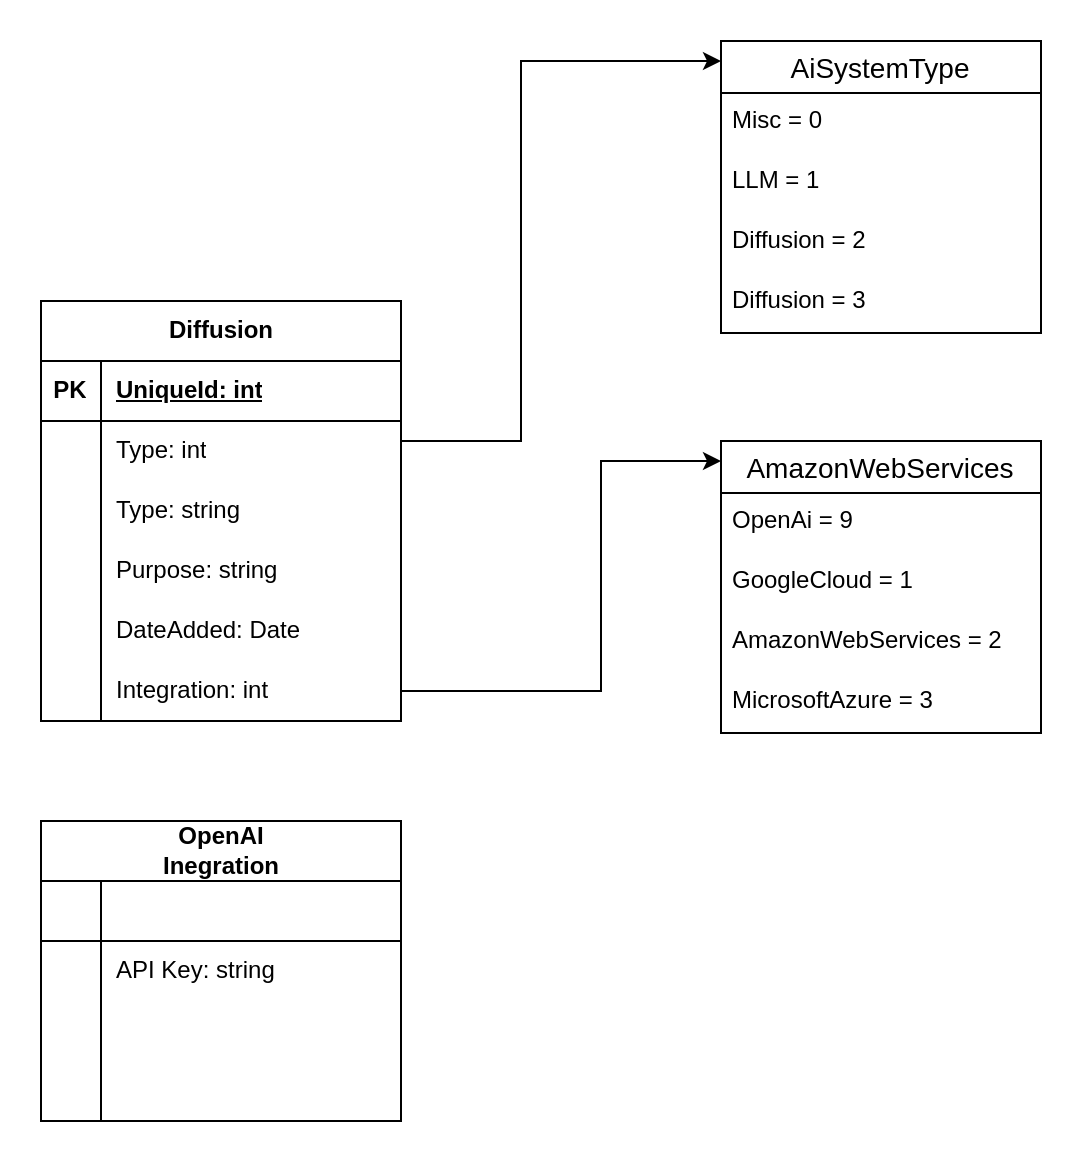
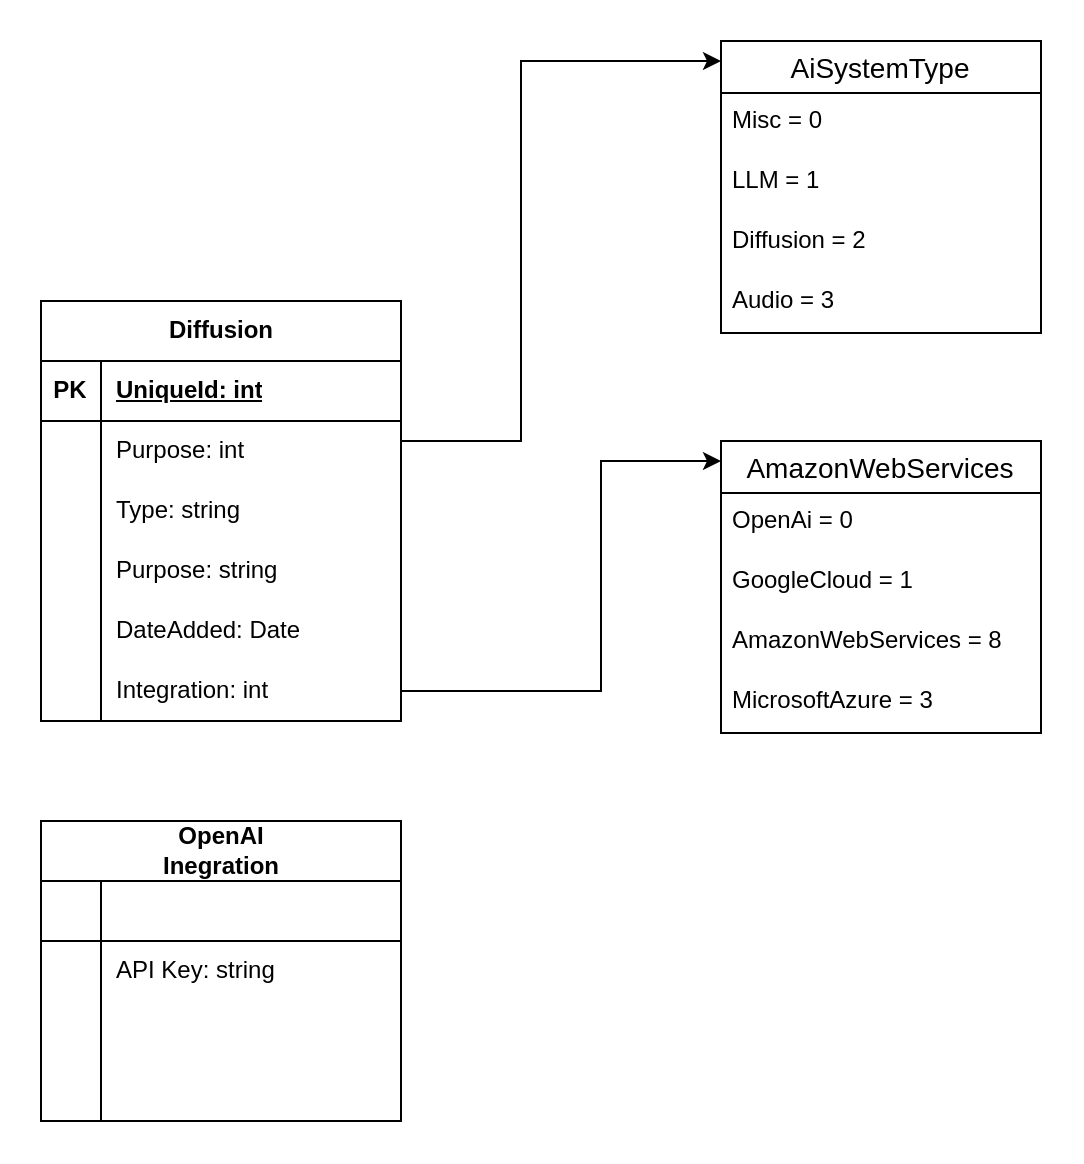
  <mxCell id="0" />
  <mxCell id="1" parent="0" />
  <mxCell id="2" value="Diffusion" style="shape=table;startSize=30;container=1;collapsible=1;childLayout=tableLayout;fixedRows=1;rowLines=0;fontStyle=1;align=center;resizeLast=1;html=1;" vertex="1" parent="1"><mxGeometry x="20" y="150" width="180" height="210" as="geometry" /></mxCell>
  <mxCell id="3" value="" style="shape=tableRow;horizontal=0;startSize=0;swimlaneHead=0;swimlaneBody=0;fillColor=none;collapsible=0;dropTarget=0;points=[[0,0.5],[1,0.5]];portConstraint=eastwest;top=0;left=0;right=0;bottom=1;" vertex="1" parent="2"><mxGeometry y="30" width="180" height="30" as="geometry" /></mxCell>
  <mxCell id="4" value="PK" style="shape=partialRectangle;connectable=0;fillColor=none;top=0;left=0;bottom=0;right=0;fontStyle=1;overflow=hidden;whiteSpace=wrap;html=1;" vertex="1" parent="3"><mxGeometry width="30" height="30" as="geometry"><mxRectangle width="30" height="30" as="alternateBounds" /></mxGeometry></mxCell>
  <mxCell id="5" value="UniqueId: int" style="shape=partialRectangle;connectable=0;fillColor=none;top=0;left=0;bottom=0;right=0;align=left;spacingLeft=6;fontStyle=5;overflow=hidden;whiteSpace=wrap;html=1;" vertex="1" parent="3"><mxGeometry x="30" width="150" height="30" as="geometry"><mxRectangle width="150" height="30" as="alternateBounds" /></mxGeometry></mxCell>
  <mxCell id="6" value="" style="shape=tableRow;horizontal=0;startSize=0;swimlaneHead=0;swimlaneBody=0;fillColor=none;collapsible=0;dropTarget=0;points=[[0,0.5],[1,0.5]];portConstraint=eastwest;top=0;left=0;right=0;bottom=0;" vertex="1" parent="2"><mxGeometry y="60" width="180" height="30" as="geometry" /></mxCell>
  <mxCell id="7" value="" style="shape=partialRectangle;connectable=0;fillColor=none;top=0;left=0;bottom=0;right=0;editable=1;overflow=hidden;whiteSpace=wrap;html=1;" vertex="1" parent="6"><mxGeometry width="30" height="30" as="geometry"><mxRectangle width="30" height="30" as="alternateBounds" /></mxGeometry></mxCell>
- <mxCell id="8" value="Type: int" style="shape=partialRectangle;connectable=0;fillColor=none;top=0;left=0;bottom=0;right=0;align=left;spacingLeft=6;overflow=hidden;whiteSpace=wrap;html=1;" vertex="1" parent="6"><mxGeometry x="30" width="150" height="30" as="geometry"><mxRectangle width="150" height="30" as="alternateBounds" /></mxGeometry></mxCell>
+ <mxCell id="8" value="Purpose: int" style="shape=partialRectangle;connectable=0;fillColor=none;top=0;left=0;bottom=0;right=0;align=left;spacingLeft=6;overflow=hidden;whiteSpace=wrap;html=1;" vertex="1" parent="6"><mxGeometry x="30" width="150" height="30" as="geometry"><mxRectangle width="150" height="30" as="alternateBounds" /></mxGeometry></mxCell>
  <mxCell id="9" value="" style="shape=tableRow;horizontal=0;startSize=0;swimlaneHead=0;swimlaneBody=0;fillColor=none;collapsible=0;dropTarget=0;points=[[0,0.5],[1,0.5]];portConstraint=eastwest;top=0;left=0;right=0;bottom=0;" vertex="1" parent="2"><mxGeometry y="90" width="180" height="30" as="geometry" /></mxCell>
  <mxCell id="10" value="" style="shape=partialRectangle;connectable=0;fillColor=none;top=0;left=0;bottom=0;right=0;editable=1;overflow=hidden;whiteSpace=wrap;html=1;" vertex="1" parent="9"><mxGeometry width="30" height="30" as="geometry"><mxRectangle width="30" height="30" as="alternateBounds" /></mxGeometry></mxCell>
  <mxCell id="11" value="Type: string" style="shape=partialRectangle;connectable=0;fillColor=none;top=0;left=0;bottom=0;right=0;align=left;spacingLeft=6;overflow=hidden;whiteSpace=wrap;html=1;" vertex="1" parent="9"><mxGeometry x="30" width="150" height="30" as="geometry"><mxRectangle width="150" height="30" as="alternateBounds" /></mxGeometry></mxCell>
  <mxCell id="12" value="" style="shape=tableRow;horizontal=0;startSize=0;swimlaneHead=0;swimlaneBody=0;fillColor=none;collapsible=0;dropTarget=0;points=[[0,0.5],[1,0.5]];portConstraint=eastwest;top=0;left=0;right=0;bottom=0;" vertex="1" parent="2"><mxGeometry y="120" width="180" height="30" as="geometry" /></mxCell>
  <mxCell id="13" value="" style="shape=partialRectangle;connectable=0;fillColor=none;top=0;left=0;bottom=0;right=0;editable=1;overflow=hidden;whiteSpace=wrap;html=1;" vertex="1" parent="12"><mxGeometry width="30" height="30" as="geometry"><mxRectangle width="30" height="30" as="alternateBounds" /></mxGeometry></mxCell>
  <mxCell id="14" value="Purpose: string" style="shape=partialRectangle;connectable=0;fillColor=none;top=0;left=0;bottom=0;right=0;align=left;spacingLeft=6;overflow=hidden;whiteSpace=wrap;html=1;" vertex="1" parent="12"><mxGeometry x="30" width="150" height="30" as="geometry"><mxRectangle width="150" height="30" as="alternateBounds" /></mxGeometry></mxCell>
  <mxCell id="15" value="" style="shape=tableRow;horizontal=0;startSize=0;swimlaneHead=0;swimlaneBody=0;fillColor=none;collapsible=0;dropTarget=0;points=[[0,0.5],[1,0.5]];portConstraint=eastwest;top=0;left=0;right=0;bottom=0;" vertex="1" parent="2"><mxGeometry y="150" width="180" height="30" as="geometry" /></mxCell>
  <mxCell id="16" value="" style="shape=partialRectangle;connectable=0;fillColor=none;top=0;left=0;bottom=0;right=0;editable=1;overflow=hidden;whiteSpace=wrap;html=1;" vertex="1" parent="15"><mxGeometry width="30" height="30" as="geometry"><mxRectangle width="30" height="30" as="alternateBounds" /></mxGeometry></mxCell>
  <mxCell id="17" value="DateAdded: Date" style="shape=partialRectangle;connectable=0;fillColor=none;top=0;left=0;bottom=0;right=0;align=left;spacingLeft=6;overflow=hidden;whiteSpace=wrap;html=1;" vertex="1" parent="15"><mxGeometry x="30" width="150" height="30" as="geometry"><mxRectangle width="150" height="30" as="alternateBounds" /></mxGeometry></mxCell>
  <mxCell id="18" value="" style="shape=tableRow;horizontal=0;startSize=0;swimlaneHead=0;swimlaneBody=0;fillColor=none;collapsible=0;dropTarget=0;points=[[0,0.5],[1,0.5]];portConstraint=eastwest;top=0;left=0;right=0;bottom=0;" vertex="1" parent="2"><mxGeometry y="180" width="180" height="30" as="geometry" /></mxCell>
  <mxCell id="19" value="" style="shape=partialRectangle;connectable=0;fillColor=none;top=0;left=0;bottom=0;right=0;editable=1;overflow=hidden;whiteSpace=wrap;html=1;" vertex="1" parent="18"><mxGeometry width="30" height="30" as="geometry"><mxRectangle width="30" height="30" as="alternateBounds" /></mxGeometry></mxCell>
  <mxCell id="20" value="Integration: int" style="shape=partialRectangle;connectable=0;fillColor=none;top=0;left=0;bottom=0;right=0;align=left;spacingLeft=6;overflow=hidden;whiteSpace=wrap;html=1;" vertex="1" parent="18"><mxGeometry x="30" width="150" height="30" as="geometry"><mxRectangle width="150" height="30" as="alternateBounds" /></mxGeometry></mxCell>
  <mxCell id="21" value="AiSystemType" style="swimlane;fontStyle=0;childLayout=stackLayout;horizontal=1;startSize=26;horizontalStack=0;resizeParent=1;resizeParentMax=0;resizeLast=0;collapsible=1;marginBottom=0;align=center;fontSize=14;" vertex="1" parent="1"><mxGeometry x="360" y="20" width="160" height="146" as="geometry" /></mxCell>
  <mxCell id="22" value="Misc = 0" style="text;strokeColor=none;fillColor=none;spacingLeft=4;spacingRight=4;overflow=hidden;rotatable=0;points=[[0,0.5],[1,0.5]];portConstraint=eastwest;fontSize=12;whiteSpace=wrap;html=1;" vertex="1" parent="21"><mxGeometry y="26" width="160" height="30" as="geometry" /></mxCell>
  <mxCell id="23" value="LLM = 1" style="text;strokeColor=none;fillColor=none;spacingLeft=4;spacingRight=4;overflow=hidden;rotatable=0;points=[[0,0.5],[1,0.5]];portConstraint=eastwest;fontSize=12;whiteSpace=wrap;html=1;" vertex="1" parent="21"><mxGeometry y="56" width="160" height="30" as="geometry" /></mxCell>
  <mxCell id="24" value="Diffusion = 2" style="text;strokeColor=none;fillColor=none;spacingLeft=4;spacingRight=4;overflow=hidden;rotatable=0;points=[[0,0.5],[1,0.5]];portConstraint=eastwest;fontSize=12;whiteSpace=wrap;html=1;" vertex="1" parent="21"><mxGeometry y="86" width="160" height="30" as="geometry" /></mxCell>
- <mxCell id="25" value="Diffusion = 3" style="text;strokeColor=none;fillColor=none;spacingLeft=4;spacingRight=4;overflow=hidden;rotatable=0;points=[[0,0.5],[1,0.5]];portConstraint=eastwest;fontSize=12;whiteSpace=wrap;html=1;" vertex="1" parent="21"><mxGeometry y="116" width="160" height="30" as="geometry" /></mxCell>
+ <mxCell id="25" value="Audio = 3" style="text;strokeColor=none;fillColor=none;spacingLeft=4;spacingRight=4;overflow=hidden;rotatable=0;points=[[0,0.5],[1,0.5]];portConstraint=eastwest;fontSize=12;whiteSpace=wrap;html=1;" vertex="1" parent="21"><mxGeometry y="116" width="160" height="30" as="geometry" /></mxCell>
  <mxCell id="26" style="edgeStyle=orthogonalEdgeStyle;rounded=0;orthogonalLoop=1;jettySize=auto;html=1;" edge="1" parent="1"><mxGeometry relative="1" as="geometry"><mxPoint x="200" y="167" as="sourcePoint" /><mxPoint x="360" y="30" as="targetPoint" /><Array as="points"><mxPoint x="200" y="220" /><mxPoint x="260" y="220" /><mxPoint x="260" y="30" /></Array></mxGeometry></mxCell>
  <mxCell id="27" value="AmazonWebServices" style="swimlane;fontStyle=0;childLayout=stackLayout;horizontal=1;startSize=26;horizontalStack=0;resizeParent=1;resizeParentMax=0;resizeLast=0;collapsible=1;marginBottom=0;align=center;fontSize=14;" vertex="1" parent="1"><mxGeometry x="360" y="220" width="160" height="146" as="geometry" /></mxCell>
- <mxCell id="28" value="OpenAi = 9" style="text;strokeColor=none;fillColor=none;spacingLeft=4;spacingRight=4;overflow=hidden;rotatable=0;points=[[0,0.5],[1,0.5]];portConstraint=eastwest;fontSize=12;whiteSpace=wrap;html=1;" vertex="1" parent="27"><mxGeometry y="26" width="160" height="30" as="geometry" /></mxCell>
+ <mxCell id="28" value="OpenAi = 0" style="text;strokeColor=none;fillColor=none;spacingLeft=4;spacingRight=4;overflow=hidden;rotatable=0;points=[[0,0.5],[1,0.5]];portConstraint=eastwest;fontSize=12;whiteSpace=wrap;html=1;" vertex="1" parent="27"><mxGeometry y="26" width="160" height="30" as="geometry" /></mxCell>
  <mxCell id="29" value="GoogleCloud = 1" style="text;strokeColor=none;fillColor=none;spacingLeft=4;spacingRight=4;overflow=hidden;rotatable=0;points=[[0,0.5],[1,0.5]];portConstraint=eastwest;fontSize=12;whiteSpace=wrap;html=1;" vertex="1" parent="27"><mxGeometry y="56" width="160" height="30" as="geometry" /></mxCell>
- <mxCell id="30" value="AmazonWebServices = 2" style="text;strokeColor=none;fillColor=none;spacingLeft=4;spacingRight=4;overflow=hidden;rotatable=0;points=[[0,0.5],[1,0.5]];portConstraint=eastwest;fontSize=12;whiteSpace=wrap;html=1;" vertex="1" parent="27"><mxGeometry y="86" width="160" height="30" as="geometry" /></mxCell>
+ <mxCell id="30" value="AmazonWebServices = 8" style="text;strokeColor=none;fillColor=none;spacingLeft=4;spacingRight=4;overflow=hidden;rotatable=0;points=[[0,0.5],[1,0.5]];portConstraint=eastwest;fontSize=12;whiteSpace=wrap;html=1;" vertex="1" parent="27"><mxGeometry y="86" width="160" height="30" as="geometry" /></mxCell>
  <mxCell id="31" value="MicrosoftAzure = 3" style="text;strokeColor=none;fillColor=none;spacingLeft=4;spacingRight=4;overflow=hidden;rotatable=0;points=[[0,0.5],[1,0.5]];portConstraint=eastwest;fontSize=12;whiteSpace=wrap;html=1;" vertex="1" parent="27"><mxGeometry y="116" width="160" height="30" as="geometry" /></mxCell>
  <mxCell id="32" style="edgeStyle=orthogonalEdgeStyle;rounded=0;orthogonalLoop=1;jettySize=auto;html=1;" edge="1" parent="1" source="18" target="27"><mxGeometry relative="1" as="geometry"><Array as="points"><mxPoint x="300" y="345" /><mxPoint x="300" y="230" /></Array></mxGeometry></mxCell>
  <mxCell id="33" value="&lt;div&gt;OpenAI&lt;/div&gt;Inegration" style="shape=table;startSize=30;container=1;collapsible=1;childLayout=tableLayout;fixedRows=1;rowLines=0;fontStyle=1;align=center;resizeLast=1;html=1;" vertex="1" parent="1"><mxGeometry x="20" y="410" width="180" height="150" as="geometry" /></mxCell>
  <mxCell id="34" value="" style="shape=tableRow;horizontal=0;startSize=0;swimlaneHead=0;swimlaneBody=0;fillColor=none;collapsible=0;dropTarget=0;points=[[0,0.5],[1,0.5]];portConstraint=eastwest;top=0;left=0;right=0;bottom=1;" vertex="1" parent="33"><mxGeometry y="30" width="180" height="30" as="geometry" /></mxCell>
  <mxCell id="35" value="" style="shape=partialRectangle;connectable=0;fillColor=none;top=0;left=0;bottom=0;right=0;fontStyle=1;overflow=hidden;whiteSpace=wrap;html=1;" vertex="1" parent="34"><mxGeometry width="30" height="30" as="geometry"><mxRectangle width="30" height="30" as="alternateBounds" /></mxGeometry></mxCell>
  <mxCell id="36" value="" style="shape=partialRectangle;connectable=0;fillColor=none;top=0;left=0;bottom=0;right=0;align=left;spacingLeft=6;fontStyle=5;overflow=hidden;whiteSpace=wrap;html=1;" vertex="1" parent="34"><mxGeometry x="30" width="150" height="30" as="geometry"><mxRectangle width="150" height="30" as="alternateBounds" /></mxGeometry></mxCell>
  <mxCell id="37" value="" style="shape=tableRow;horizontal=0;startSize=0;swimlaneHead=0;swimlaneBody=0;fillColor=none;collapsible=0;dropTarget=0;points=[[0,0.5],[1,0.5]];portConstraint=eastwest;top=0;left=0;right=0;bottom=0;" vertex="1" parent="33"><mxGeometry y="60" width="180" height="30" as="geometry" /></mxCell>
  <mxCell id="38" value="" style="shape=partialRectangle;connectable=0;fillColor=none;top=0;left=0;bottom=0;right=0;editable=1;overflow=hidden;whiteSpace=wrap;html=1;" vertex="1" parent="37"><mxGeometry width="30" height="30" as="geometry"><mxRectangle width="30" height="30" as="alternateBounds" /></mxGeometry></mxCell>
  <mxCell id="39" value="API Key: string" style="shape=partialRectangle;connectable=0;fillColor=none;top=0;left=0;bottom=0;right=0;align=left;spacingLeft=6;overflow=hidden;whiteSpace=wrap;html=1;" vertex="1" parent="37"><mxGeometry x="30" width="150" height="30" as="geometry"><mxRectangle width="150" height="30" as="alternateBounds" /></mxGeometry></mxCell>
  <mxCell id="40" value="" style="shape=tableRow;horizontal=0;startSize=0;swimlaneHead=0;swimlaneBody=0;fillColor=none;collapsible=0;dropTarget=0;points=[[0,0.5],[1,0.5]];portConstraint=eastwest;top=0;left=0;right=0;bottom=0;" vertex="1" parent="33"><mxGeometry y="90" width="180" height="30" as="geometry" /></mxCell>
  <mxCell id="41" value="" style="shape=partialRectangle;connectable=0;fillColor=none;top=0;left=0;bottom=0;right=0;editable=1;overflow=hidden;whiteSpace=wrap;html=1;" vertex="1" parent="40"><mxGeometry width="30" height="30" as="geometry"><mxRectangle width="30" height="30" as="alternateBounds" /></mxGeometry></mxCell>
  <mxCell id="42" value="" style="shape=partialRectangle;connectable=0;fillColor=none;top=0;left=0;bottom=0;right=0;align=left;spacingLeft=6;overflow=hidden;whiteSpace=wrap;html=1;" vertex="1" parent="40"><mxGeometry x="30" width="150" height="30" as="geometry"><mxRectangle width="150" height="30" as="alternateBounds" /></mxGeometry></mxCell>
  <mxCell id="43" value="" style="shape=tableRow;horizontal=0;startSize=0;swimlaneHead=0;swimlaneBody=0;fillColor=none;collapsible=0;dropTarget=0;points=[[0,0.5],[1,0.5]];portConstraint=eastwest;top=0;left=0;right=0;bottom=0;" vertex="1" parent="33"><mxGeometry y="120" width="180" height="30" as="geometry" /></mxCell>
  <mxCell id="44" value="" style="shape=partialRectangle;connectable=0;fillColor=none;top=0;left=0;bottom=0;right=0;editable=1;overflow=hidden;whiteSpace=wrap;html=1;" vertex="1" parent="43"><mxGeometry width="30" height="30" as="geometry"><mxRectangle width="30" height="30" as="alternateBounds" /></mxGeometry></mxCell>
  <mxCell id="45" value="" style="shape=partialRectangle;connectable=0;fillColor=none;top=0;left=0;bottom=0;right=0;align=left;spacingLeft=6;overflow=hidden;whiteSpace=wrap;html=1;" vertex="1" parent="43"><mxGeometry x="30" width="150" height="30" as="geometry"><mxRectangle width="150" height="30" as="alternateBounds" /></mxGeometry></mxCell>
